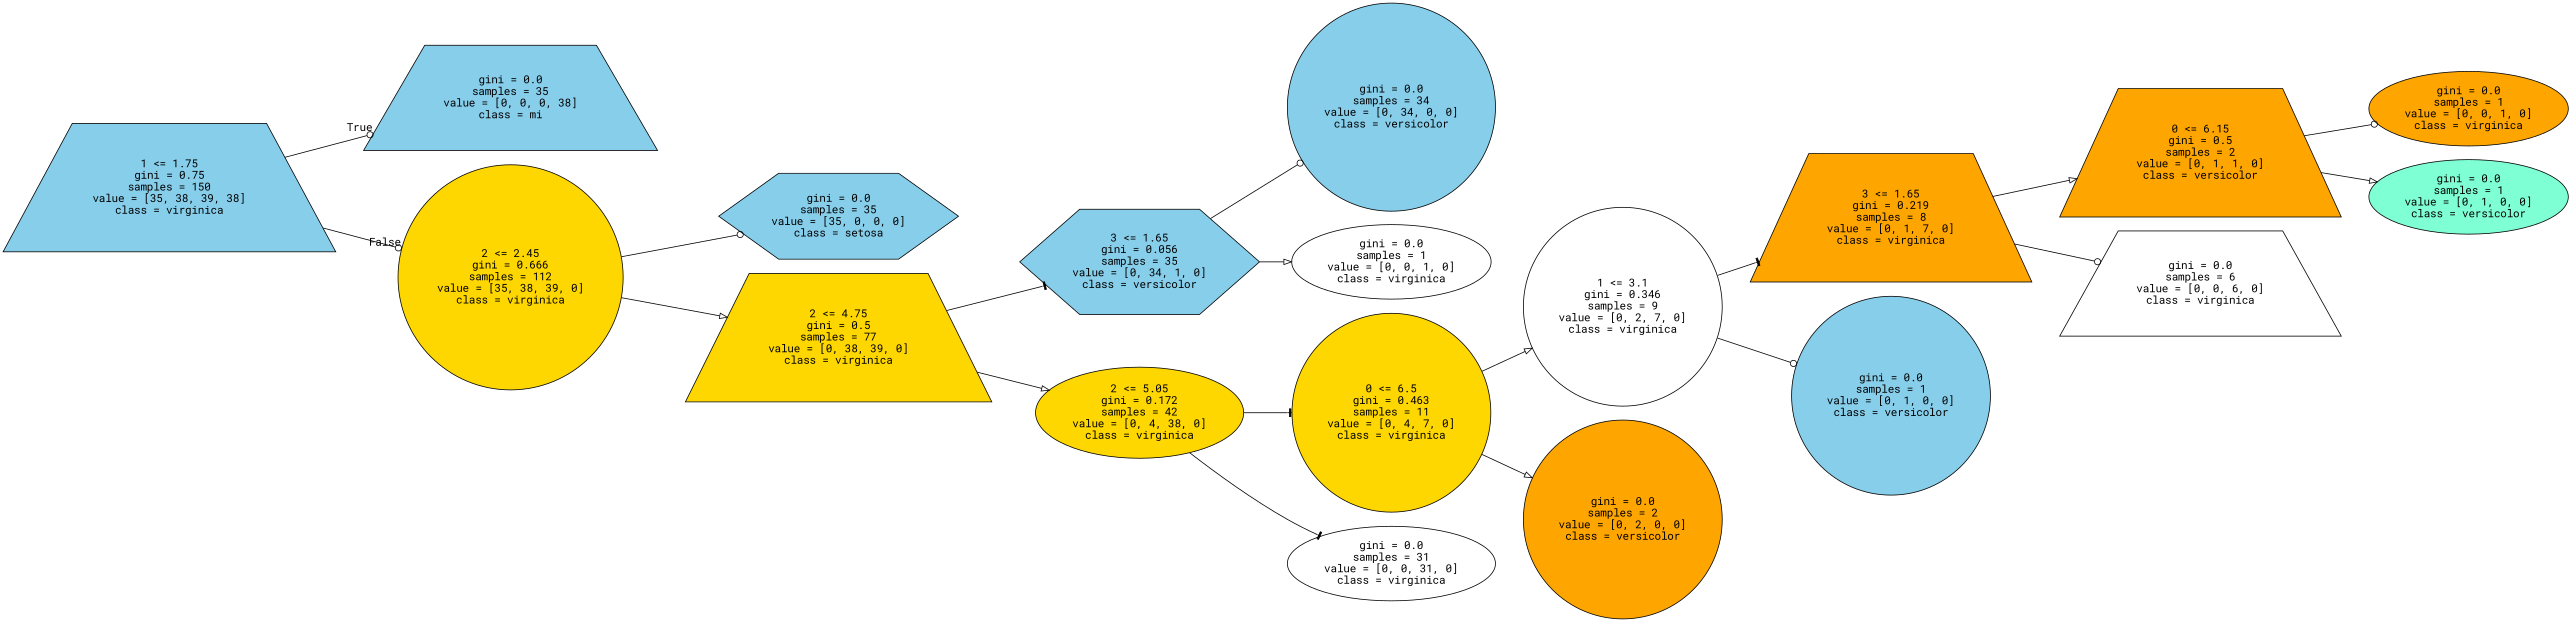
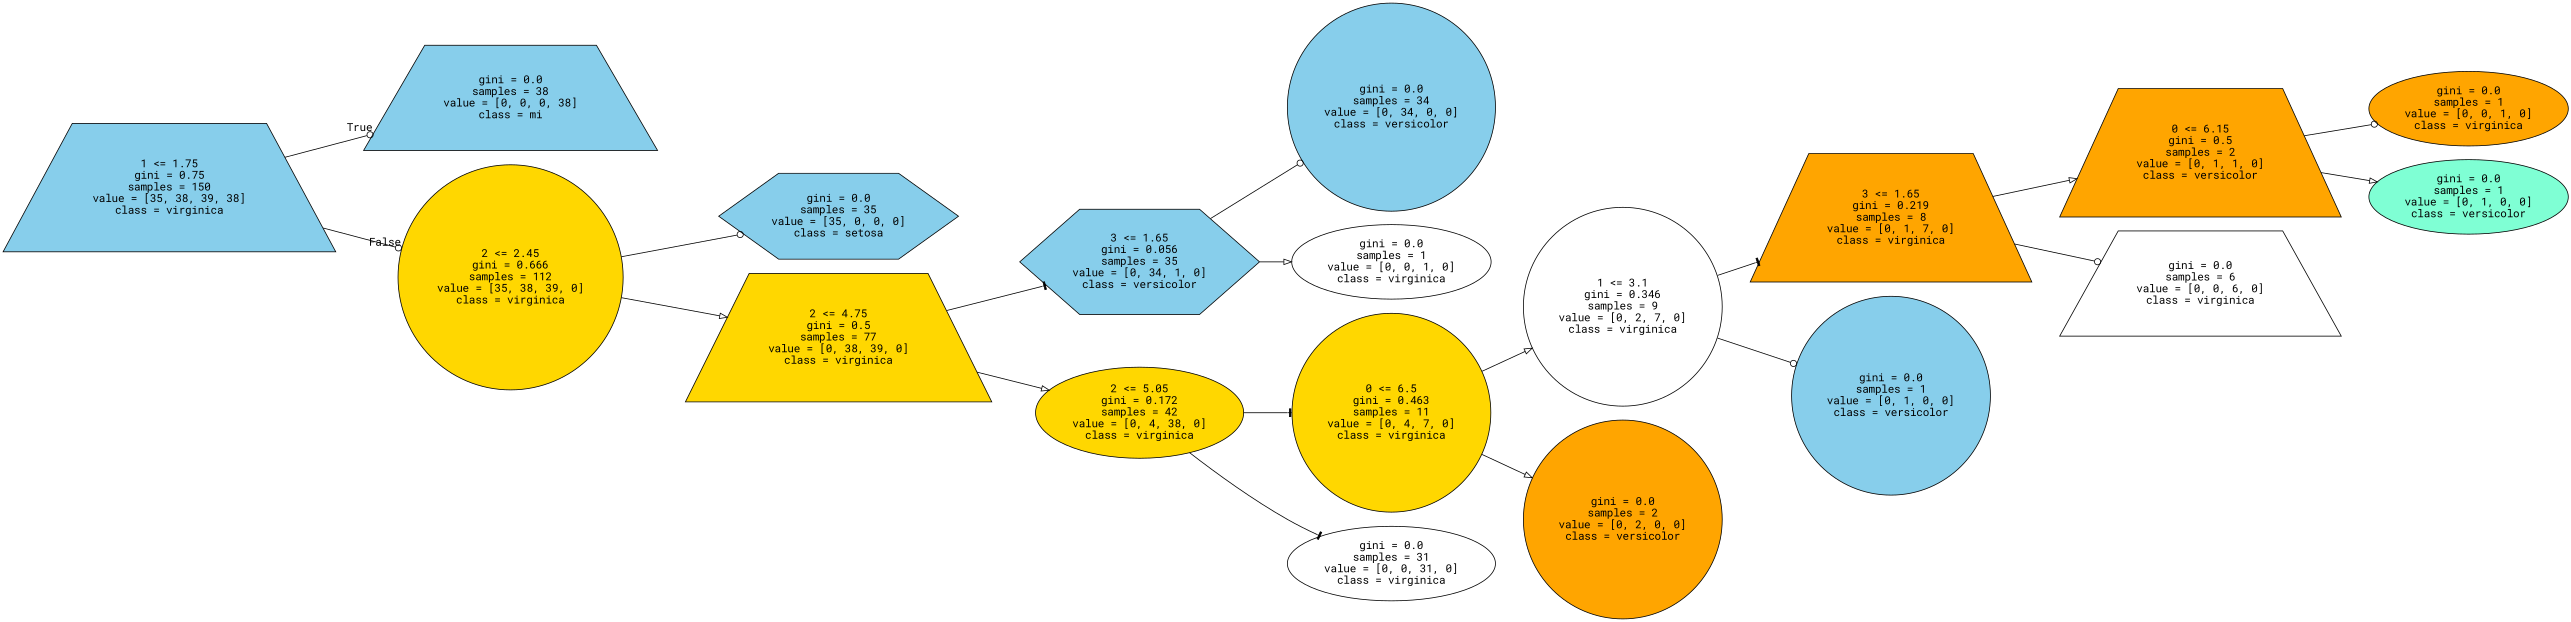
  digraph {
    rankdir=LR
    fontname="Roboto Mono"
    node [color=black fillcolor=skyblue fontname="Roboto Mono" shape=trapezium style=filled]
    edge [fontname="Roboto Mono" arrowhead=odot]
    n1 [label="1 <= 1.75\ngini = 0.75\nsamples = 150\nvalue = [35, 38, 39, 38]\nclass = virginica"]
-   n2 [label="gini = 0.0\nsamples = 35\nvalue = [0, 0, 0, 38]\nclass = mi"]
+   n2 [label="gini = 0.0\nsamples = 38\nvalue = [0, 0, 0, 38]\nclass = mi"]
    n3 [fillcolor=gold label="2 <= 2.45\ngini = 0.666\nsamples = 112\nvalue = [35, 38, 39, 0]\nclass = virginica" shape=circle]
    n4 [label="gini = 0.0\nsamples = 35\nvalue = [35, 0, 0, 0]\nclass = setosa" shape=hexagon]
    n5 [fillcolor=gold label="2 <= 4.75\ngini = 0.5\nsamples = 77\nvalue = [0, 38, 39, 0]\nclass = virginica"]
    n6 [label="3 <= 1.65\ngini = 0.056\nsamples = 35\nvalue = [0, 34, 1, 0]\nclass = versicolor" shape=hexagon]
    n7 [fillcolor=gold label="2 <= 5.05\ngini = 0.172\nsamples = 42\nvalue = [0, 4, 38, 0]\nclass = virginica" shape=ellipse]
    n8 [label="gini = 0.0\nsamples = 34\nvalue = [0, 34, 0, 0]\nclass = versicolor" shape=circle]
    n9 [fillcolor=white label="gini = 0.0\nsamples = 1\nvalue = [0, 0, 1, 0]\nclass = virginica" shape=ellipse]
    n10 [fillcolor=gold label="0 <= 6.5\ngini = 0.463\nsamples = 11\nvalue = [0, 4, 7, 0]\nclass = virginica" shape=circle]
    n11 [fillcolor=white label="gini = 0.0\nsamples = 31\nvalue = [0, 0, 31, 0]\nclass = virginica" shape=ellipse]
    n12 [fillcolor=white label="1 <= 3.1\ngini = 0.346\nsamples = 9\nvalue = [0, 2, 7, 0]\nclass = virginica" shape=circle]
    n13 [fillcolor=orange label="gini = 0.0\nsamples = 2\nvalue = [0, 2, 0, 0]\nclass = versicolor" shape=circle]
    n14 [fillcolor=orange label="3 <= 1.65\ngini = 0.219\nsamples = 8\nvalue = [0, 1, 7, 0]\nclass = virginica"]
    n15 [label="gini = 0.0\nsamples = 1\nvalue = [0, 1, 0, 0]\nclass = versicolor" shape=circle]
    n16 [fillcolor=orange label="0 <= 6.15\ngini = 0.5\nsamples = 2\nvalue = [0, 1, 1, 0]\nclass = versicolor"]
    n17 [fillcolor=white label="gini = 0.0\nsamples = 6\nvalue = [0, 0, 6, 0]\nclass = virginica"]
    n18 [fillcolor=orange label="gini = 0.0\nsamples = 1\nvalue = [0, 0, 1, 0]\nclass = virginica" shape=ellipse]
    n19 [fillcolor=aquamarine label="gini = 0.0\nsamples = 1\nvalue = [0, 1, 0, 0]\nclass = versicolor" shape=ellipse]
    n1 -> n2 [headlabel=True labelangle=45 labeldistance=2.5]
    n1 -> n3 [headlabel=False labelangle=-45 labeldistance=2.5]
    n3 -> n4
    n3 -> n5 [arrowhead=onormal]
    n5 -> n6 [arrowhead=tee]
    n5 -> n7 [arrowhead=onormal]
    n6 -> n8
    n6 -> n9 [arrowhead=onormal]
    n7 -> n10 [arrowhead=tee]
    n7 -> n11 [arrowhead=tee]
    n10 -> n12 [arrowhead=onormal]
    n10 -> n13 [arrowhead=onormal]
    n12 -> n14 [arrowhead=tee]
    n12 -> n15
    n14 -> n16 [arrowhead=onormal]
    n14 -> n17
    n16 -> n18
    n16 -> n19 [arrowhead=onormal]
  }
